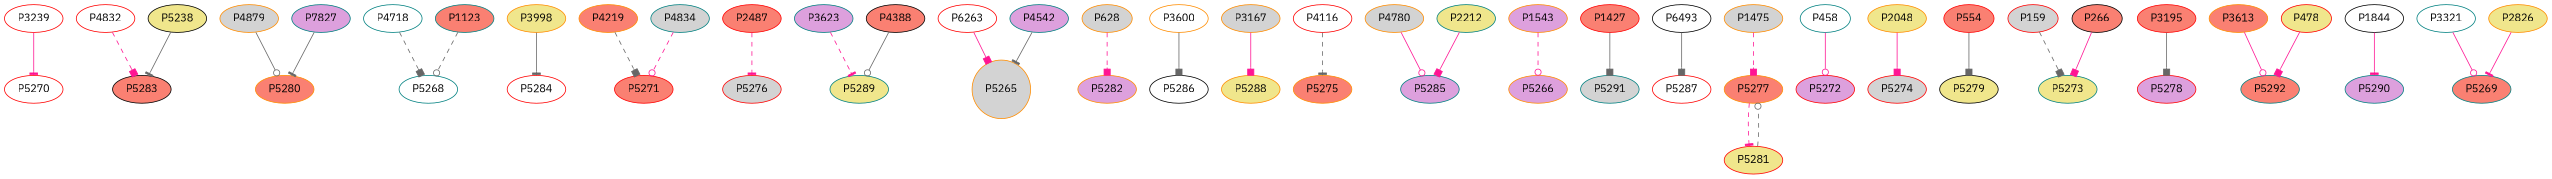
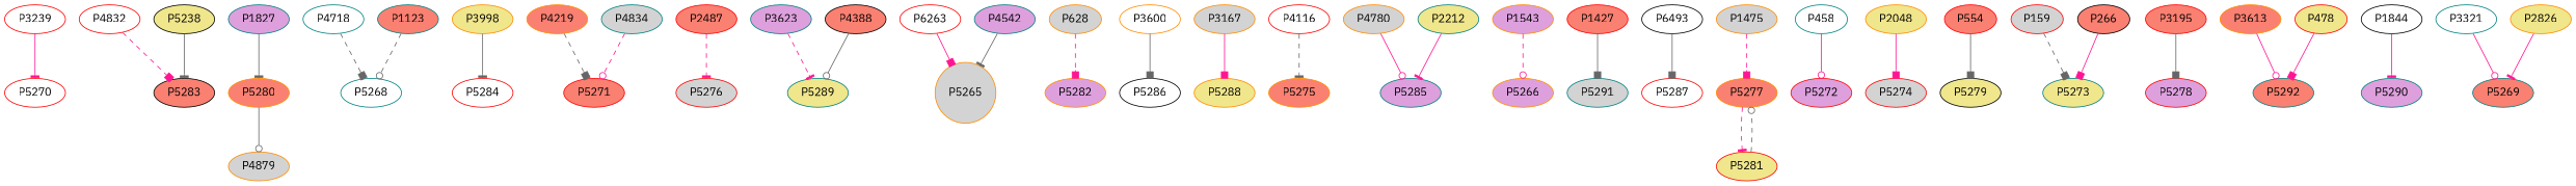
  digraph {
    fontname="IBM Plex Sans"
    node [color=red fillcolor=salmon fontname="IBM Plex Sans" style=filled]
    edge [arrowhead=box color=deeppink fontname="IBM Plex Sans" style=solid]
    P3239 [fillcolor=white]
    P5270 [fillcolor=white]
    P4832 [fillcolor=white]
    P5283 [color=black]
    P4879 [color=darkorange fillcolor=lightgrey]
    P5280 [color=darkorange]
    P4718 [color=teal fillcolor=white]
    P5268 [color=teal fillcolor=white]
    P3998 [color=darkorange fillcolor=khaki]
    P5284 [fillcolor=white]
    P4219 [color=darkorange]
    P5271
    P5276 [fillcolor=lightgrey]
    P2487
    P3623 [color=teal fillcolor=plum]
    P5289 [color=teal fillcolor=khaki]
    P5265 [color=darkorange fillcolor=lightgrey shape=circle]
    P6263 [fillcolor=white]
    P628 [color=darkorange fillcolor=lightgrey]
    P5282 [color=darkorange fillcolor=plum]
    P3600 [color=darkorange fillcolor=white]
    P5286 [color=black fillcolor=white]
    P3167 [color=darkorange fillcolor=lightgrey]
    P5288 [color=darkorange fillcolor=khaki]
    P4116 [fillcolor=white]
    P5275 [color=darkorange]
    P4388 [color=black]
    P5238 [color=black fillcolor=khaki]
    P4780 [color=darkorange fillcolor=lightgrey]
    P5285 [color=teal fillcolor=plum]
    P1543 [color=darkorange fillcolor=plum]
    P5266 [color=darkorange fillcolor=plum]
    P5291 [color=teal fillcolor=lightgrey]
    P1427
    P6493 [color=black fillcolor=white]
    P5287 [fillcolor=white]
    P5277 [color=darkorange]
    P5281 [fillcolor=khaki]
    P4542 [color=teal fillcolor=plum]
    P2212 [color=teal fillcolor=khaki]
    P458 [color=teal fillcolor=white]
    P5272 [fillcolor=plum]
    P2048 [color=darkorange fillcolor=khaki]
    P5274 [fillcolor=lightgrey]
    P5279 [color=black fillcolor=khaki]
    P554
    P159 [fillcolor=lightgrey]
    P5273 [color=teal fillcolor=khaki]
    P266 [color=black]
    P5278 [fillcolor=plum]
    P3195
    P4834 [color=teal fillcolor=lightgrey]
    P1475 [color=darkorange fillcolor=lightgrey]
-   P1827 [color=teal fillcolor=plum label=P7827]
+   P1827 [color=teal fillcolor=plum]
    P3613 [color=darkorange]
    P5292 [color=teal]
    P1123 [color=teal]
    P1844 [color=black fillcolor=white]
    P5290 [color=teal fillcolor=plum]
    P478 [fillcolor=khaki]
    P3321 [color=teal fillcolor=white]
    P5269 [color=teal]
    P2826 [color=darkorange fillcolor=khaki]
    P3239 -> P5270 [arrowhead=tee]
    P4832 -> P5283 [style=dashed]
-   P4879 -> P5280 [arrowhead=odot color=gray40]
+   P5280 -> P4879 [arrowhead=odot color=gray40]
    P4718 -> P5268 [color=gray40 style=dashed]
    P3998 -> P5284 [arrowhead=tee color=gray40]
    P4219 -> P5271 [color=gray40 style=dashed]
    P2487 -> P5276 [arrowhead=tee style=dashed]
    P3623 -> P5289 [arrowhead=tee style=dashed]
    P6263 -> P5265
    P628 -> P5282 [style=dashed]
    P3600 -> P5286 [color=gray40]
    P3167 -> P5288
    P4116 -> P5275 [arrowhead=tee color=gray40 style=dashed]
    P4388 -> P5289 [arrowhead=odot color=gray40]
    P5238 -> P5283 [arrowhead=tee color=gray40]
    P4780 -> P5285 [arrowhead=odot]
    P1543 -> P5266 [arrowhead=odot style=dashed]
    P1427 -> P5291 [color=gray40]
    P6493 -> P5287 [color=gray40]
    P5277 -> P5281 [arrowhead=tee style=dashed]
    P5281 -> P5277 [arrowhead=odot color=gray40 style=dashed]
    P4542 -> P5265 [arrowhead=tee color=gray40]
-   P2212 -> P5285
+   P2212 -> P5285 [arrowhead=tee]
    P458 -> P5272 [arrowhead=odot]
    P2048 -> P5274
    P554 -> P5279 [color=gray40]
    P159 -> P5273 [color=gray40 style=dashed]
    P266 -> P5273
    P3195 -> P5278 [color=gray40]
    P4834 -> P5271 [arrowhead=odot style=dashed]
    P1475 -> P5277 [style=dashed]
    P1827 -> P5280 [arrowhead=tee color=gray40]
    P3613 -> P5292 [arrowhead=odot]
    P1123 -> P5268 [arrowhead=odot color=gray40 style=dashed]
    P1844 -> P5290 [arrowhead=tee]
    P478 -> P5292
    P3321 -> P5269 [arrowhead=odot]
    P2826 -> P5269 [arrowhead=tee]
  }
